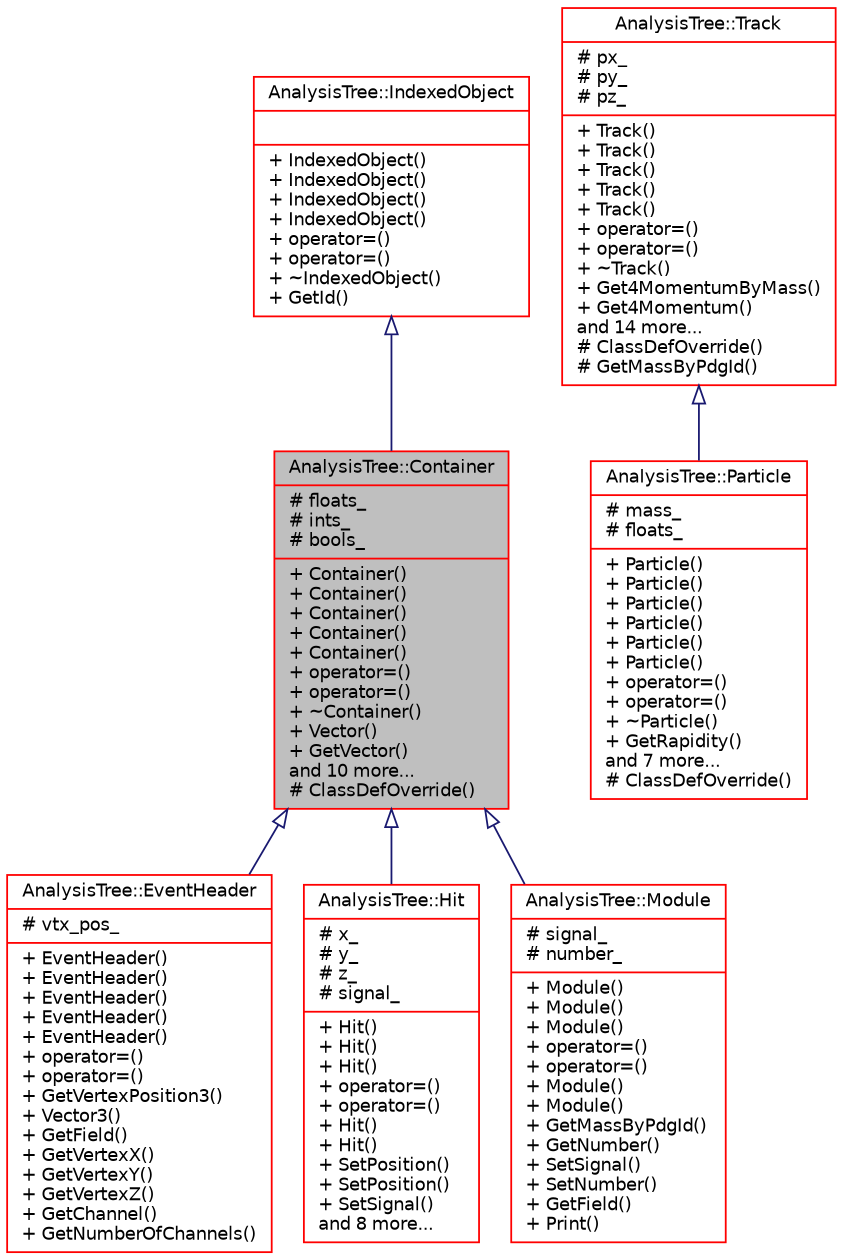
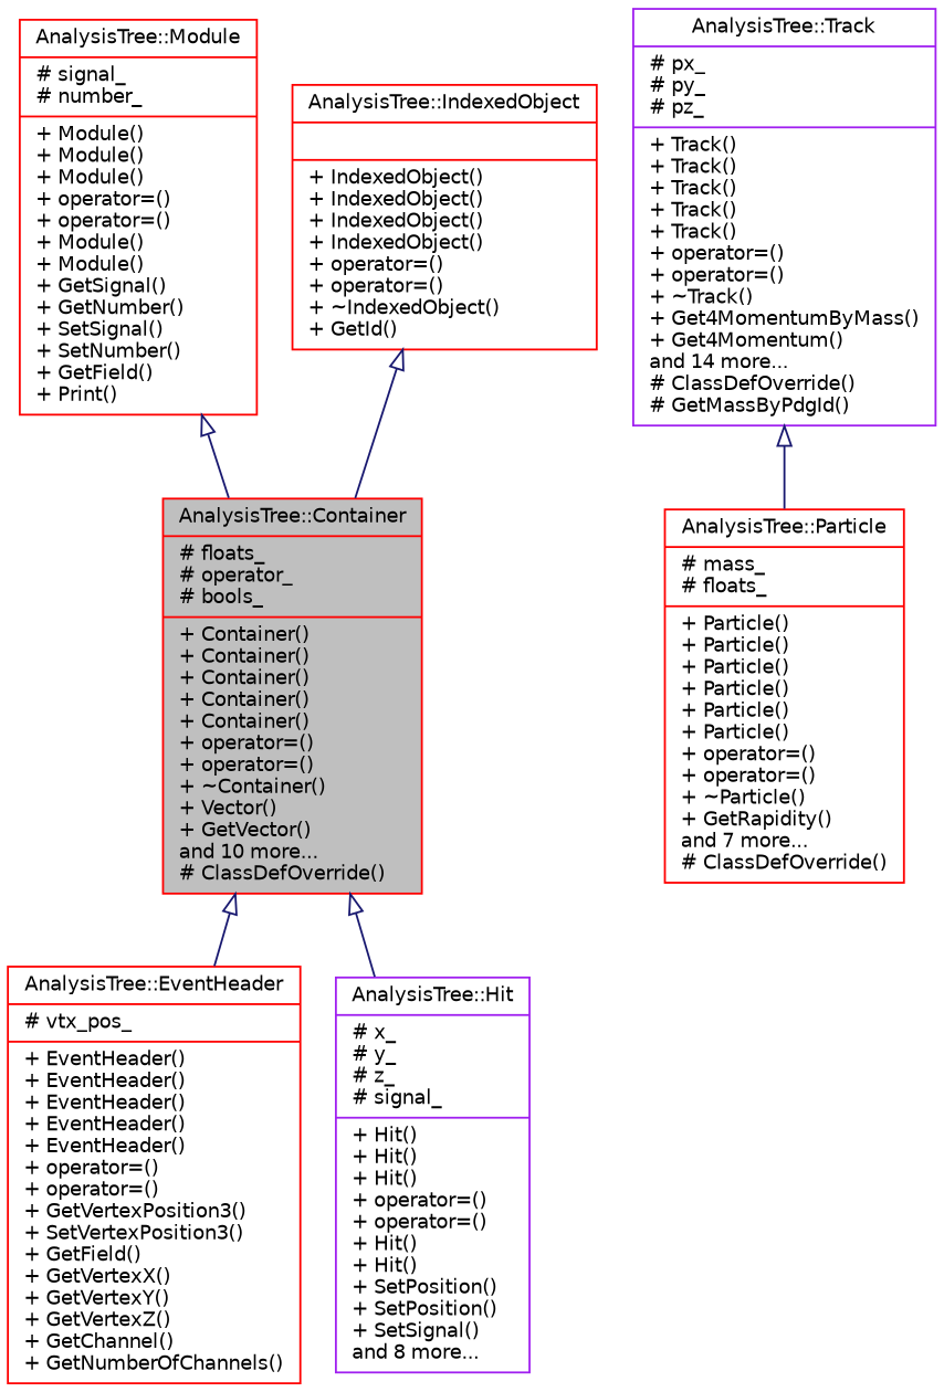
  digraph {
    node [color=red fillcolor=white fontname=Helvetica fontsize=10 shape=record style=filled]
    edge [arrowtail=onormal color=midnightblue dir=back fontname=Helvetica fontsize=10 labelfontname=Helvetica labelfontsize=10 style=solid]
-   n1 [fillcolor=grey75 fontcolor=black height=0.2 label="{AnalysisTree::Container\n|# floats_\l# ints_\l# bools_\l|+ Container()\l+ Container()\l+ Container()\l+ Container()\l+ Container()\l+ operator=()\l+ operator=()\l+ ~Container()\l+ Vector()\l+ GetVector()\land 10 more...\l# ClassDefOverride()\l}" width=0.4]
-   n2 [height=0.2 label="{AnalysisTree::EventHeader\n|# vtx_pos_\l|+ EventHeader()\l+ EventHeader()\l+ EventHeader()\l+ EventHeader()\l+ EventHeader()\l+ operator=()\l+ operator=()\l+ GetVertexPosition3()\l+ Vector3()\l+ GetField()\l+ GetVertexX()\l+ GetVertexY()\l+ GetVertexZ()\l+ GetChannel()\l+ GetNumberOfChannels()\l}" width=0.4]
-   n3 [height=0.2 label="{AnalysisTree::Hit\n|# x_\l# y_\l# z_\l# signal_\l|+ Hit()\l+ Hit()\l+ Hit()\l+ operator=()\l+ operator=()\l+ Hit()\l+ Hit()\l+ SetPosition()\l+ SetPosition()\l+ SetSignal()\land 8 more...\l}" width=0.4]
-   n4 [height=0.2 label="{AnalysisTree::Module\n|# signal_\l# number_\l|+ Module()\l+ Module()\l+ Module()\l+ operator=()\l+ operator=()\l+ Module()\l+ Module()\l+ GetMassByPdgId()\l+ GetNumber()\l+ SetSignal()\l+ SetNumber()\l+ GetField()\l+ Print()\l}" width=0.4]
-   n5 [height=0.2 label="{AnalysisTree::Track\n|# px_\l# py_\l# pz_\l|+ Track()\l+ Track()\l+ Track()\l+ Track()\l+ Track()\l+ operator=()\l+ operator=()\l+ ~Track()\l+ Get4MomentumByMass()\l+ Get4Momentum()\land 14 more...\l# ClassDefOverride()\l# GetMassByPdgId()\l}" width=0.4]
+   n1 [fillcolor=grey75 fontcolor=black height=0.2 label="{AnalysisTree::Container\n|# floats_\l# operator_\l# bools_\l|+ Container()\l+ Container()\l+ Container()\l+ Container()\l+ Container()\l+ operator=()\l+ operator=()\l+ ~Container()\l+ Vector()\l+ GetVector()\land 10 more...\l# ClassDefOverride()\l}" width=0.4]
+   n2 [height=0.2 label="{AnalysisTree::EventHeader\n|# vtx_pos_\l|+ EventHeader()\l+ EventHeader()\l+ EventHeader()\l+ EventHeader()\l+ EventHeader()\l+ operator=()\l+ operator=()\l+ GetVertexPosition3()\l+ SetVertexPosition3()\l+ GetField()\l+ GetVertexX()\l+ GetVertexY()\l+ GetVertexZ()\l+ GetChannel()\l+ GetNumberOfChannels()\l}" width=0.4]
+   n3 [color=purple height=0.2 label="{AnalysisTree::Hit\n|# x_\l# y_\l# z_\l# signal_\l|+ Hit()\l+ Hit()\l+ Hit()\l+ operator=()\l+ operator=()\l+ Hit()\l+ Hit()\l+ SetPosition()\l+ SetPosition()\l+ SetSignal()\land 8 more...\l}" width=0.4]
+   n4 [height=0.2 label="{AnalysisTree::Module\n|# signal_\l# number_\l|+ Module()\l+ Module()\l+ Module()\l+ operator=()\l+ operator=()\l+ Module()\l+ Module()\l+ GetSignal()\l+ GetNumber()\l+ SetSignal()\l+ SetNumber()\l+ GetField()\l+ Print()\l}" width=0.4]
+   n5 [color=purple height=0.2 label="{AnalysisTree::Track\n|# px_\l# py_\l# pz_\l|+ Track()\l+ Track()\l+ Track()\l+ Track()\l+ Track()\l+ operator=()\l+ operator=()\l+ ~Track()\l+ Get4MomentumByMass()\l+ Get4Momentum()\land 14 more...\l# ClassDefOverride()\l# GetMassByPdgId()\l}" width=0.4]
    n6 [height=0.2 label="{AnalysisTree::Particle\n|# mass_\l# floats_\l|+ Particle()\l+ Particle()\l+ Particle()\l+ Particle()\l+ Particle()\l+ Particle()\l+ operator=()\l+ operator=()\l+ ~Particle()\l+ GetRapidity()\land 7 more...\l# ClassDefOverride()\l}" width=0.4]
    n7 [height=0.2 label="{AnalysisTree::IndexedObject\n||+ IndexedObject()\l+ IndexedObject()\l+ IndexedObject()\l+ IndexedObject()\l+ operator=()\l+ operator=()\l+ ~IndexedObject()\l+ GetId()\l}" width=0.4]
    n1 -> n2
    n1 -> n3
-   n1 -> n4
+   n4 -> n1
    n5 -> n6
    n7 -> n1
  }
